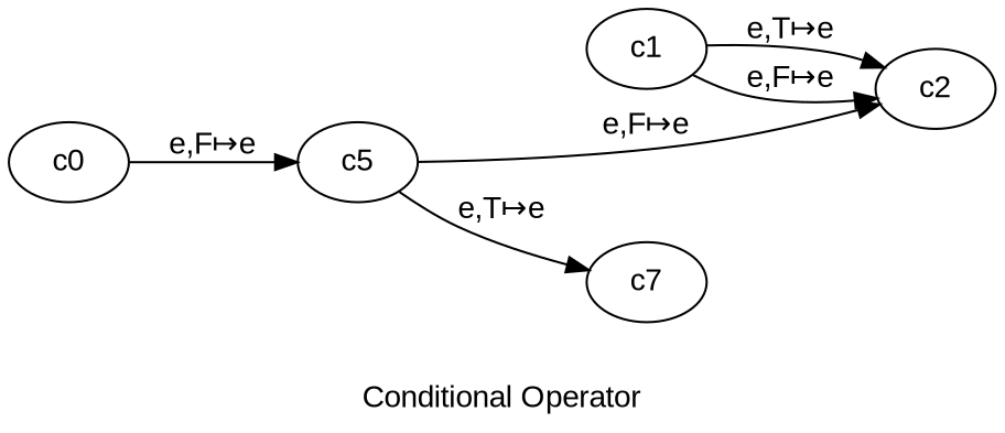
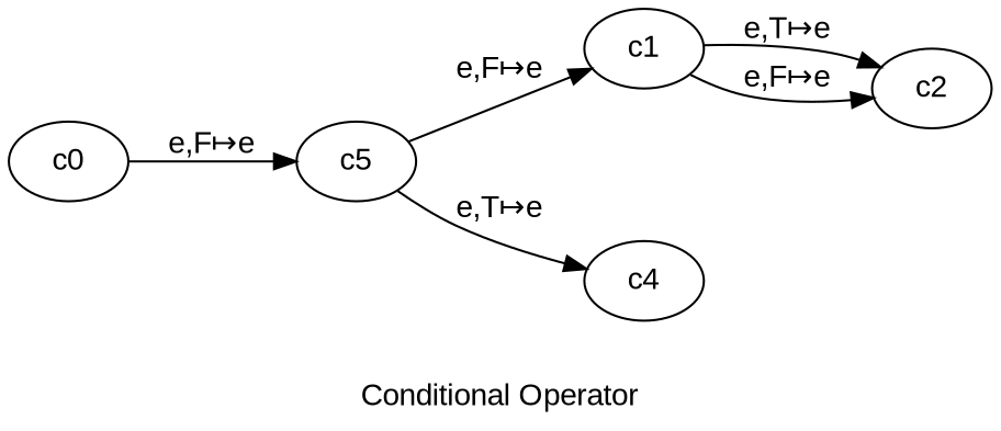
  digraph {
    compound=true
    fontname="Liberation Sans"
    label="Conditional Operator"
    nodsep=1.0
    rankdir=LR
    node [fontname="Liberation Sans"]
    edge [fontname="Liberation Sans"]
    n1 [label=c5]
    c0
    c1
    c2
-   c4 [label=c7]
-   n1 -> c2 [label="e,F&#8614;e"]
+   c4
+   n1 -> c1 [label="e,F&#8614;e"]
    n1 -> c4 [label="e,T&#8614;e"]
    c0 -> n1 [label="e,F&#8614;e"]
    c1 -> c2 [label="e,T&#8614;e"]
    c1 -> c2 [label="e,F&#8614;e"]
  }
